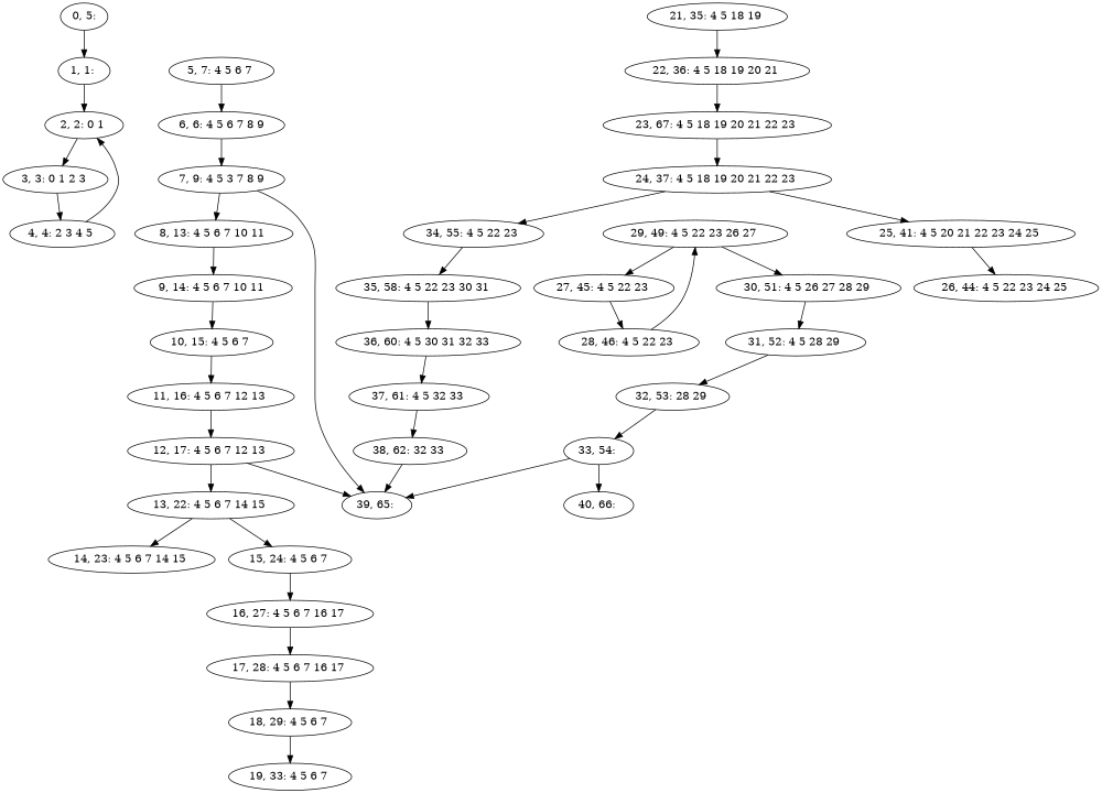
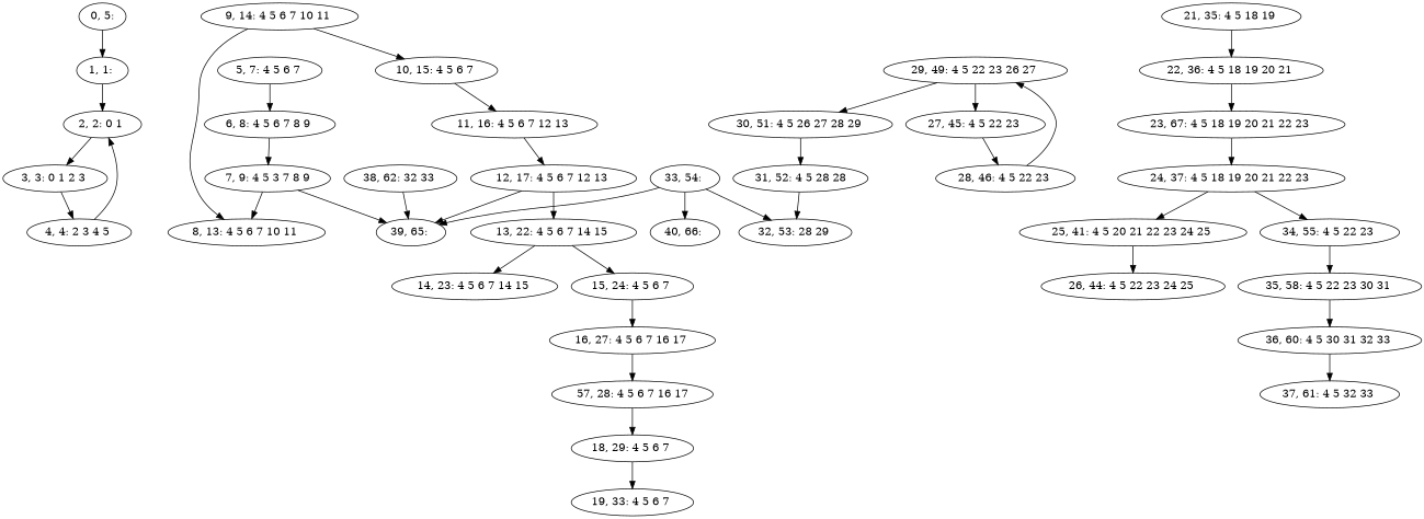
  digraph {
    n1 [label="0, 5:"]
    n2 [label="1, 1: "]
    n3 [label="2, 2: 0 1 "]
    n4 [label="3, 3: 0 1 2 3 "]
    n5 [label="4, 4: 2 3 4 5 "]
    n6 [label="5, 7: 4 5 6 7 "]
-   n7 [label="6, 6: 4 5 6 7 8 9"]
+   n7 [label="6, 8: 4 5 6 7 8 9 "]
    n8 [label="7, 9: 4 5 3 7 8 9"]
    n9 [label="8, 13: 4 5 6 7 10 11 "]
    n10 [label="39, 65: "]
    n11 [label="9, 14: 4 5 6 7 10 11 "]
    n12 [label="10, 15: 4 5 6 7 "]
    n13 [label="11, 16: 4 5 6 7 12 13 "]
    n14 [label="12, 17: 4 5 6 7 12 13 "]
    n15 [label="13, 22: 4 5 6 7 14 15 "]
    n16 [label="14, 23: 4 5 6 7 14 15 "]
    n17 [label="15, 24: 4 5 6 7 "]
    n18 [label="16, 27: 4 5 6 7 16 17 "]
-   n19 [label="17, 28: 4 5 6 7 16 17 "]
+   n19 [label="57, 28: 4 5 6 7 16 17"]
    n20 [label="18, 29: 4 5 6 7 "]
    n21 [label="19, 33: 4 5 6 7 "]
    n22 [label="21, 35: 4 5 18 19 "]
    n23 [label="22, 36: 4 5 18 19 20 21 "]
    n24 [label="23, 67: 4 5 18 19 20 21 22 23 "]
    n25 [label="24, 37: 4 5 18 19 20 21 22 23 "]
    n26 [label="25, 41: 4 5 20 21 22 23 24 25 "]
    n27 [label="34, 55: 4 5 22 23 "]
    n28 [label="26, 44: 4 5 22 23 24 25 "]
    n29 [label="35, 58: 4 5 22 23 30 31 "]
    n30 [label="27, 45: 4 5 22 23 "]
    n31 [label="28, 46: 4 5 22 23 "]
    n32 [label="29, 49: 4 5 22 23 26 27 "]
    n33 [label="30, 51: 4 5 26 27 28 29 "]
-   n34 [label="31, 52: 4 5 28 29 "]
+   n34 [label="31, 52: 4 5 28 28"]
    n35 [label="32, 53: 28 29 "]
    n36 [label="33, 54: "]
    n37 [label="40, 66: "]
    n38 [label="36, 60: 4 5 30 31 32 33 "]
    n39 [label="37, 61: 4 5 32 33 "]
    n40 [label="38, 62: 32 33 "]
    n1 -> n2
    n2 -> n3
    n3 -> n4
    n4 -> n5
    n5 -> n3
    n6 -> n7
    n7 -> n8
    n8 -> n9
    n8 -> n10
-   n9 -> n11
+   n11 -> n9
    n11 -> n12
    n12 -> n13
    n13 -> n14
    n14 -> n10
    n14 -> n15
    n15 -> n16
    n15 -> n17
    n17 -> n18
    n18 -> n19
    n19 -> n20
    n20 -> n21
    n22 -> n23
    n23 -> n24
    n24 -> n25
    n25 -> n26
    n25 -> n27
    n26 -> n28
    n27 -> n29
    n29 -> n38
    n30 -> n31
    n31 -> n32
    n32 -> n30
    n32 -> n33
    n33 -> n34
    n34 -> n35
-   n35 -> n36
+   n36 -> n35
    n36 -> n10
    n36 -> n37
    n38 -> n39
-   n39 -> n40
    n40 -> n10
  }
